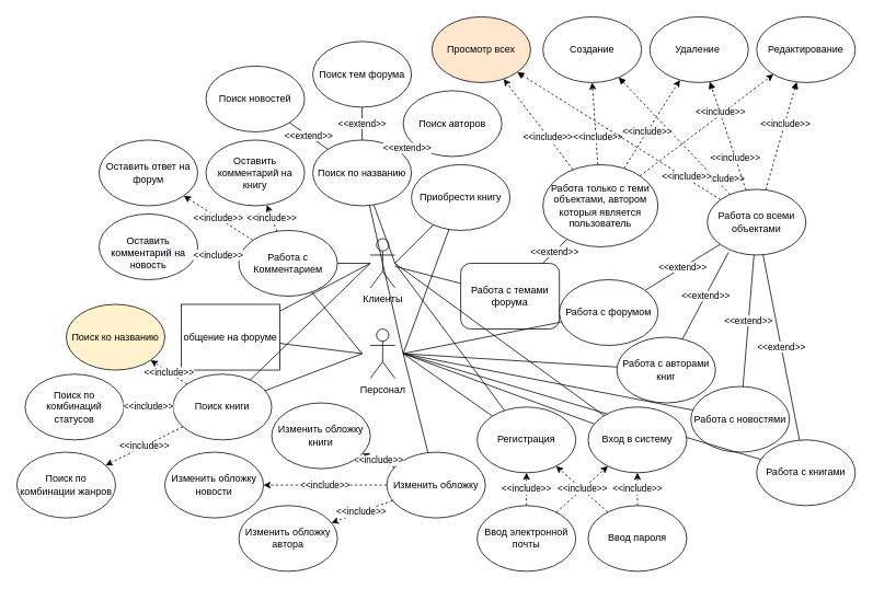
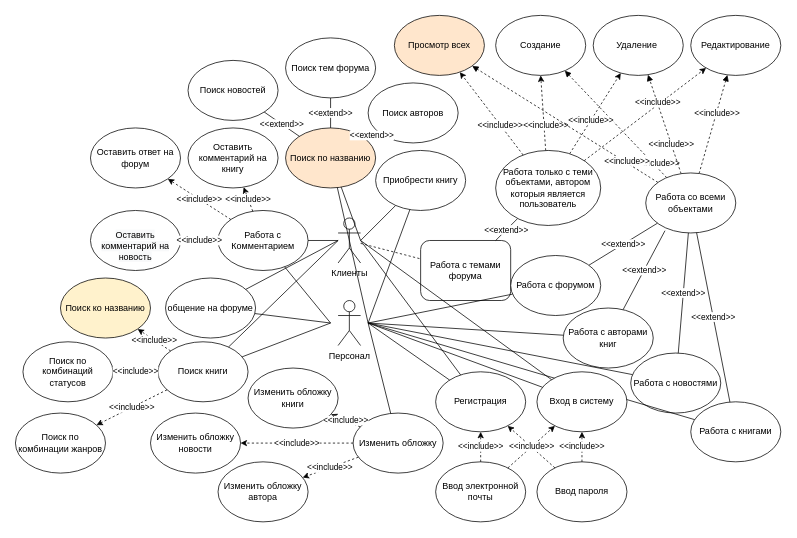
  <mxCell id="0" />
  <mxCell id="1" parent="0" />
  <mxCell id="2" value="Персонал" style="shape=umlActor;verticalLabelPosition=bottom;verticalAlign=top;html=1;outlineConnect=0;" parent="1" vertex="1"><mxGeometry x="450" y="400" width="30" height="60" as="geometry" /></mxCell>
- <mxCell id="3" style="edgeStyle=none;rounded=0;orthogonalLoop=1;jettySize=auto;html=1;endArrow=none;endFill=0;" parent="1" source="4" target="5" edge="1"><mxGeometry relative="1" as="geometry" /></mxCell>
+ <mxCell id="3" style="edgeStyle=none;rounded=0;orthogonalLoop=1;jettySize=auto;html=1;endArrow=none;endFill=0;dashed=1;" parent="1" source="4" target="5" edge="1"><mxGeometry relative="1" as="geometry" /></mxCell>
  <mxCell id="4" value="Клиенты" style="shape=umlActor;verticalLabelPosition=bottom;verticalAlign=top;html=1;outlineConnect=0;" parent="1" vertex="1"><mxGeometry x="450" y="290" width="30" height="60" as="geometry" /></mxCell>
  <mxCell id="5" value="Работа с темами форума" style="whiteSpace=wrap;html=1;rounded=1;" parent="1" vertex="1"><mxGeometry x="560" y="320" width="120" height="80" as="geometry" /></mxCell>
  <mxCell id="6" style="edgeStyle=none;rounded=0;orthogonalLoop=1;jettySize=auto;html=1;dashed=1;entryX=0.5;entryY=1;entryDx=0;entryDy=0;" parent="1" source="28" target="10" edge="1"><mxGeometry relative="1" as="geometry"><mxPoint x="690" y="150" as="sourcePoint" /></mxGeometry></mxCell>
  <mxCell id="7" value="&amp;lt;&amp;lt;include&amp;gt;&amp;gt;" style="edgeLabel;html=1;align=center;verticalAlign=middle;resizable=0;points=[];" parent="6" vertex="1" connectable="0"><mxGeometry x="-0.353" y="-2" relative="1" as="geometry"><mxPoint y="-1" as="offset" /></mxGeometry></mxCell>
  <mxCell id="8" style="edgeStyle=none;rounded=0;orthogonalLoop=1;jettySize=auto;html=1;dashed=1;endArrow=block;endFill=1;" parent="1" source="29" target="10" edge="1"><mxGeometry relative="1" as="geometry"><mxPoint x="830" y="130" as="sourcePoint" /></mxGeometry></mxCell>
  <mxCell id="9" value="&amp;lt;&amp;lt;include&amp;gt;&amp;gt;" style="edgeLabel;html=1;align=center;verticalAlign=middle;resizable=0;points=[];" parent="8" vertex="1" connectable="0"><mxGeometry x="-0.764" y="-4" relative="1" as="geometry"><mxPoint as="offset" /></mxGeometry></mxCell>
  <mxCell id="10" value="Создание" style="ellipse;whiteSpace=wrap;html=1;" parent="1" vertex="1"><mxGeometry x="660" y="20" width="120" height="80" as="geometry" /></mxCell>
  <mxCell id="11" style="edgeStyle=none;rounded=0;orthogonalLoop=1;jettySize=auto;html=1;dashed=1;" parent="1" source="28" target="15" edge="1"><mxGeometry relative="1" as="geometry"><mxPoint x="827" y="150" as="targetPoint" /></mxGeometry></mxCell>
  <mxCell id="12" value="&amp;lt;&amp;lt;include&amp;gt;&amp;gt;" style="edgeLabel;html=1;align=center;verticalAlign=middle;resizable=0;points=[];" parent="11" vertex="1" connectable="0"><mxGeometry x="-0.17" y="1" relative="1" as="geometry"><mxPoint as="offset" /></mxGeometry></mxCell>
  <mxCell id="13" style="edgeStyle=none;rounded=0;orthogonalLoop=1;jettySize=auto;html=1;dashed=1;endArrow=block;endFill=1;" parent="1" source="29" target="15" edge="1"><mxGeometry relative="1" as="geometry"><mxPoint x="910" y="160" as="targetPoint" /></mxGeometry></mxCell>
  <mxCell id="14" value="&amp;lt;&amp;lt;include&amp;gt;&amp;gt;" style="edgeLabel;html=1;align=center;verticalAlign=middle;resizable=0;points=[];" parent="13" vertex="1" connectable="0"><mxGeometry x="-0.396" relative="1" as="geometry"><mxPoint as="offset" /></mxGeometry></mxCell>
  <mxCell id="15" value="Удаление&amp;nbsp;" style="ellipse;whiteSpace=wrap;html=1;" parent="1" vertex="1"><mxGeometry x="790" y="20" width="120" height="80" as="geometry" /></mxCell>
  <mxCell id="16" style="edgeStyle=none;rounded=0;orthogonalLoop=1;jettySize=auto;html=1;dashed=1;" parent="1" source="28" target="20" edge="1"><mxGeometry relative="1" as="geometry"><mxPoint x="910" y="180" as="targetPoint" /></mxGeometry></mxCell>
  <mxCell id="17" value="&amp;lt;&amp;lt;include&amp;gt;&amp;gt;" style="edgeLabel;html=1;align=center;verticalAlign=middle;resizable=0;points=[];" parent="16" vertex="1" connectable="0"><mxGeometry x="0.227" y="3" relative="1" as="geometry"><mxPoint as="offset" /></mxGeometry></mxCell>
  <mxCell id="18" style="edgeStyle=none;rounded=0;orthogonalLoop=1;jettySize=auto;html=1;dashed=1;endArrow=block;endFill=1;" parent="1" source="29" target="20" edge="1"><mxGeometry relative="1" as="geometry"><mxPoint x="1010" y="170" as="targetPoint" /></mxGeometry></mxCell>
  <mxCell id="19" value="&amp;lt;&amp;lt;include&amp;gt;&amp;gt;" style="edgeLabel;html=1;align=center;verticalAlign=middle;resizable=0;points=[];" parent="18" vertex="1" connectable="0"><mxGeometry x="0.234" relative="1" as="geometry"><mxPoint as="offset" /></mxGeometry></mxCell>
  <mxCell id="20" value="Редактирование" style="ellipse;whiteSpace=wrap;html=1;" parent="1" vertex="1"><mxGeometry x="920" y="20" width="120" height="80" as="geometry" /></mxCell>
  <mxCell id="21" style="edgeStyle=none;rounded=0;orthogonalLoop=1;jettySize=auto;html=1;dashed=1;" parent="1" source="28" target="25" edge="1"><mxGeometry relative="1" as="geometry"><mxPoint x="630" y="200" as="targetPoint" /></mxGeometry></mxCell>
  <mxCell id="22" value="&amp;lt;&amp;lt;include&amp;gt;&amp;gt;" style="edgeLabel;html=1;align=center;verticalAlign=middle;resizable=0;points=[];" parent="21" vertex="1" connectable="0"><mxGeometry x="-0.279" y="1" relative="1" as="geometry"><mxPoint as="offset" /></mxGeometry></mxCell>
  <mxCell id="23" style="edgeStyle=none;rounded=0;orthogonalLoop=1;jettySize=auto;html=1;dashed=1;endArrow=block;endFill=1;" parent="1" source="29" target="25" edge="1"><mxGeometry relative="1" as="geometry"><mxPoint x="800" y="180" as="sourcePoint" /><mxPoint x="810" y="220" as="targetPoint" /></mxGeometry></mxCell>
  <mxCell id="24" value="&amp;lt;&amp;lt;include&amp;gt;&amp;gt;" style="edgeLabel;html=1;align=center;verticalAlign=middle;resizable=0;points=[];" parent="23" vertex="1" connectable="0"><mxGeometry x="-0.651" y="-2" relative="1" as="geometry"><mxPoint as="offset" /></mxGeometry></mxCell>
  <mxCell id="25" value="Просмотр всех" style="ellipse;whiteSpace=wrap;html=1;fillColor=#ffe6cc;" parent="1" vertex="1"><mxGeometry x="525" y="20" width="120" height="80" as="geometry" /></mxCell>
- <mxCell id="26" value="Поиск по названию" style="ellipse;whiteSpace=wrap;html=1;" parent="1" vertex="1"><mxGeometry x="380" y="170" width="120" height="80" as="geometry" /></mxCell>
+ <mxCell id="26" value="Поиск по названию" style="ellipse;whiteSpace=wrap;html=1;fillColor=#ffe6cc;" parent="1" vertex="1"><mxGeometry x="380" y="170" width="120" height="80" as="geometry" /></mxCell>
  <mxCell id="27" value="&amp;lt;&amp;lt;extend&amp;gt;&amp;gt;" style="edgeStyle=none;rounded=0;orthogonalLoop=1;jettySize=auto;html=1;endArrow=none;endFill=0;" parent="1" source="28" target="5" edge="1"><mxGeometry relative="1" as="geometry" /></mxCell>
  <mxCell id="28" value="Работа только с теми объектами, автором которыя является пользователь" style="ellipse;whiteSpace=wrap;html=1;" parent="1" vertex="1"><mxGeometry x="660" y="200" width="140" height="100" as="geometry" /></mxCell>
  <mxCell id="29" value="Работа со всеми объектами" style="ellipse;whiteSpace=wrap;html=1;" parent="1" vertex="1"><mxGeometry x="860" y="230" width="120" height="80" as="geometry" /></mxCell>
  <mxCell id="30" value="&amp;lt;&amp;lt;extend&amp;gt;&amp;gt;" style="edgeStyle=none;rounded=0;orthogonalLoop=1;jettySize=auto;html=1;endArrow=none;endFill=0;" parent="1" source="29" target="31" edge="1"><mxGeometry relative="1" as="geometry"><mxPoint x="682.654" y="288.673" as="sourcePoint" /><mxPoint x="830" y="360" as="targetPoint" /></mxGeometry></mxCell>
  <mxCell id="31" value="Работа с форумом" style="ellipse;whiteSpace=wrap;html=1;" parent="1" vertex="1"><mxGeometry x="680" y="340" width="120" height="80" as="geometry" /></mxCell>
  <mxCell id="32" style="edgeStyle=none;rounded=0;orthogonalLoop=1;jettySize=auto;html=1;endArrow=none;endFill=0;" parent="1" target="31" edge="1"><mxGeometry relative="1" as="geometry"><mxPoint x="490" y="430" as="sourcePoint" /><mxPoint x="540" y="330" as="targetPoint" /></mxGeometry></mxCell>
  <mxCell id="33" value="Работа с авторами книг" style="ellipse;whiteSpace=wrap;html=1;" parent="1" vertex="1"><mxGeometry x="750" y="410" width="120" height="80" as="geometry" /></mxCell>
  <mxCell id="34" value="&amp;lt;&amp;lt;extend&amp;gt;&amp;gt;" style="edgeStyle=none;rounded=0;orthogonalLoop=1;jettySize=auto;html=1;endArrow=none;endFill=0;" parent="1" target="33" edge="1"><mxGeometry relative="1" as="geometry"><mxPoint x="885.648" y="306.94" as="sourcePoint" /><mxPoint x="794.229" y="362.971" as="targetPoint" /></mxGeometry></mxCell>
  <mxCell id="35" value="Работа с книгами" style="ellipse;whiteSpace=wrap;html=1;" parent="1" vertex="1"><mxGeometry x="920" y="535" width="120" height="80" as="geometry" /></mxCell>
  <mxCell id="36" value="Работа с новостями" style="ellipse;whiteSpace=wrap;html=1;" parent="1" vertex="1"><mxGeometry x="840" y="470" width="120" height="80" as="geometry" /></mxCell>
  <mxCell id="37" value="&amp;lt;&amp;lt;extend&amp;gt;&amp;gt;" style="edgeStyle=none;rounded=0;orthogonalLoop=1;jettySize=auto;html=1;endArrow=none;endFill=0;" parent="1" source="29" target="36" edge="1"><mxGeometry relative="1" as="geometry"><mxPoint x="895.648" y="316.94" as="sourcePoint" /><mxPoint x="880.584" y="370.627" as="targetPoint" /></mxGeometry></mxCell>
  <mxCell id="38" value="&amp;lt;&amp;lt;extend&amp;gt;&amp;gt;" style="edgeStyle=none;rounded=0;orthogonalLoop=1;jettySize=auto;html=1;endArrow=none;endFill=0;" parent="1" source="29" target="35" edge="1"><mxGeometry relative="1" as="geometry"><mxPoint x="905.648" y="326.94" as="sourcePoint" /><mxPoint x="890.584" y="380.627" as="targetPoint" /></mxGeometry></mxCell>
  <mxCell id="39" style="edgeStyle=none;rounded=0;orthogonalLoop=1;jettySize=auto;html=1;endArrow=none;endFill=0;" parent="1" target="33" edge="1"><mxGeometry relative="1" as="geometry"><mxPoint x="490" y="430" as="sourcePoint" /><mxPoint x="692.53" y="401.494" as="targetPoint" /></mxGeometry></mxCell>
  <mxCell id="40" style="edgeStyle=none;rounded=0;orthogonalLoop=1;jettySize=auto;html=1;endArrow=none;endFill=0;" parent="1" target="36" edge="1"><mxGeometry relative="1" as="geometry"><mxPoint x="490" y="430" as="sourcePoint" /><mxPoint x="702.53" y="411.494" as="targetPoint" /></mxGeometry></mxCell>
  <mxCell id="41" style="edgeStyle=none;rounded=0;orthogonalLoop=1;jettySize=auto;html=1;endArrow=none;endFill=0;" parent="1" target="35" edge="1"><mxGeometry relative="1" as="geometry"><mxPoint x="490" y="430" as="sourcePoint" /><mxPoint x="712.53" y="421.494" as="targetPoint" /></mxGeometry></mxCell>
  <mxCell id="42" value="Работа с Комментарием" style="ellipse;whiteSpace=wrap;html=1;" parent="1" vertex="1"><mxGeometry x="290" y="280" width="120" height="80" as="geometry" /></mxCell>
  <mxCell id="43" value="Оставить комментарий на книгу" style="ellipse;whiteSpace=wrap;html=1;" parent="1" vertex="1"><mxGeometry x="250" y="170" width="120" height="80" as="geometry" /></mxCell>
  <mxCell id="44" style="edgeStyle=none;rounded=0;orthogonalLoop=1;jettySize=auto;html=1;endArrow=none;endFill=0;" parent="1" source="4" target="42" edge="1"><mxGeometry relative="1" as="geometry"><mxPoint x="490" y="330" as="sourcePoint" /><mxPoint x="540" y="330" as="targetPoint" /></mxGeometry></mxCell>
  <mxCell id="45" value="&lt;span&gt;Оставить ответ на форум&lt;/span&gt;" style="ellipse;whiteSpace=wrap;html=1;" parent="1" vertex="1"><mxGeometry x="120" y="170" width="120" height="80" as="geometry" /></mxCell>
- <mxCell id="46" value="&lt;br&gt;&lt;span style=&quot;color: rgb(0 , 0 , 0) ; font-family: &amp;#34;helvetica&amp;#34; ; font-size: 12px ; font-style: normal ; font-weight: 400 ; letter-spacing: normal ; text-align: center ; text-indent: 0px ; text-transform: none ; word-spacing: 0px ; background-color: rgb(248 , 249 , 250) ; display: inline ; float: none&quot;&gt;Оставить комментарий на новость&lt;/span&gt;" style="ellipse;whiteSpace=wrap;html=1;" parent="1" vertex="1"><mxGeometry x="120" y="260" width="120" height="80" as="geometry" /></mxCell>
+ <mxCell id="46" value="&lt;br&gt;&lt;span style=&quot;color: rgb(0 , 0 , 0) ; font-family: &amp;#34;helvetica&amp;#34; ; font-size: 12px ; font-style: normal ; font-weight: 400 ; letter-spacing: normal ; text-align: center ; text-indent: 0px ; text-transform: none ; word-spacing: 0px ; background-color: rgb(248 , 249 , 250) ; display: inline ; float: none&quot;&gt;Оставить комментарий на новость&lt;/span&gt;" style="ellipse;whiteSpace=wrap;html=1;" parent="1" vertex="1"><mxGeometry x="120" y="280" width="120" height="80" as="geometry" /></mxCell>
  <mxCell id="47" value="&amp;lt;&amp;lt;include&amp;gt;&amp;gt;" style="edgeStyle=none;rounded=0;orthogonalLoop=1;jettySize=auto;html=1;dashed=1;" parent="1" source="42" target="43" edge="1"><mxGeometry relative="1" as="geometry"><mxPoint x="502.103" y="98.498" as="sourcePoint" /><mxPoint x="390" y="270" as="targetPoint" /></mxGeometry></mxCell>
  <mxCell id="48" value="&amp;lt;&amp;lt;include&amp;gt;&amp;gt;" style="edgeStyle=none;rounded=0;orthogonalLoop=1;jettySize=auto;html=1;dashed=1;" parent="1" source="42" target="45" edge="1"><mxGeometry relative="1" as="geometry"><mxPoint x="512.103" y="108.498" as="sourcePoint" /><mxPoint x="260" y="292" as="targetPoint" /></mxGeometry></mxCell>
  <mxCell id="49" value="&amp;lt;&amp;lt;include&amp;gt;&amp;gt;" style="edgeStyle=none;rounded=0;orthogonalLoop=1;jettySize=auto;html=1;dashed=1;" parent="1" source="46" target="42" edge="1"><mxGeometry relative="1" as="geometry"><mxPoint x="522.103" y="118.498" as="sourcePoint" /><mxPoint x="709.25" y="245.563" as="targetPoint" /></mxGeometry></mxCell>
  <mxCell id="50" style="edgeStyle=none;rounded=0;orthogonalLoop=1;jettySize=auto;html=1;endArrow=none;endFill=0;" parent="1" target="42" edge="1"><mxGeometry relative="1" as="geometry"><mxPoint x="440" y="430" as="sourcePoint" /><mxPoint x="430" y="340" as="targetPoint" /></mxGeometry></mxCell>
- <mxCell id="51" value="общение на форуме" style="whiteSpace=wrap;html=1;rounded=0;" parent="1" vertex="1"><mxGeometry x="220" y="370" width="120" height="80" as="geometry" /></mxCell>
+ <mxCell id="51" value="общение на форуме" style="ellipse;whiteSpace=wrap;html=1;" parent="1" vertex="1"><mxGeometry x="220" y="370" width="120" height="80" as="geometry" /></mxCell>
  <mxCell id="52" style="edgeStyle=none;rounded=0;orthogonalLoop=1;jettySize=auto;html=1;endArrow=none;endFill=0;" parent="1" target="51" edge="1"><mxGeometry relative="1" as="geometry"><mxPoint x="440" y="430" as="sourcePoint" /><mxPoint x="388.731" y="365.116" as="targetPoint" /></mxGeometry></mxCell>
  <mxCell id="53" style="edgeStyle=none;rounded=0;orthogonalLoop=1;jettySize=auto;html=1;endArrow=none;endFill=0;" parent="1" target="51" edge="1"><mxGeometry relative="1" as="geometry"><mxPoint x="450" y="320" as="sourcePoint" /><mxPoint x="398.731" y="375.116" as="targetPoint" /></mxGeometry></mxCell>
  <mxCell id="54" value="Поиск книги" style="ellipse;whiteSpace=wrap;html=1;" parent="1" vertex="1"><mxGeometry x="210" y="455" width="120" height="80" as="geometry" /></mxCell>
  <mxCell id="55" style="edgeStyle=none;rounded=0;orthogonalLoop=1;jettySize=auto;html=1;endArrow=none;endFill=0;" parent="1" source="54" edge="1"><mxGeometry relative="1" as="geometry"><mxPoint x="470" y="460" as="sourcePoint" /><mxPoint x="450" y="320" as="targetPoint" /></mxGeometry></mxCell>
  <mxCell id="56" style="edgeStyle=none;rounded=0;orthogonalLoop=1;jettySize=auto;html=1;endArrow=none;endFill=0;" parent="1" target="54" edge="1"><mxGeometry relative="1" as="geometry"><mxPoint x="440" y="430" as="sourcePoint" /><mxPoint x="418.731" y="395.116" as="targetPoint" /></mxGeometry></mxCell>
  <mxCell id="57" value="Поиск ко названию" style="ellipse;whiteSpace=wrap;html=1;fillColor=#fff2cc;" parent="1" vertex="1"><mxGeometry x="80" y="370" width="120" height="80" as="geometry" /></mxCell>
  <mxCell id="58" value="Поиск по комбинации жанров" style="ellipse;whiteSpace=wrap;html=1;" parent="1" vertex="1"><mxGeometry x="20" y="550" width="120" height="80" as="geometry" /></mxCell>
  <mxCell id="59" value="Поиск по комбинаций статусов" style="ellipse;whiteSpace=wrap;html=1;" parent="1" vertex="1"><mxGeometry x="30" y="455" width="120" height="80" as="geometry" /></mxCell>
  <mxCell id="60" value="&amp;lt;&amp;lt;include&amp;gt;&amp;gt;" style="edgeStyle=none;rounded=0;orthogonalLoop=1;jettySize=auto;html=1;dashed=1;" parent="1" source="54" target="57" edge="1"><mxGeometry relative="1" as="geometry"><mxPoint x="80" y="220" as="sourcePoint" /><mxPoint x="180" y="480" as="targetPoint" /></mxGeometry></mxCell>
  <mxCell id="61" value="&amp;lt;&amp;lt;include&amp;gt;&amp;gt;" style="edgeStyle=none;rounded=0;orthogonalLoop=1;jettySize=auto;html=1;dashed=1;" parent="1" source="59" target="54" edge="1"><mxGeometry relative="1" as="geometry"><mxPoint x="183.541" y="582.479" as="sourcePoint" /><mxPoint x="246.5" y="542.55" as="targetPoint" /></mxGeometry></mxCell>
  <mxCell id="62" style="edgeStyle=none;rounded=0;orthogonalLoop=1;jettySize=auto;html=1;endArrow=none;endFill=0;" parent="1" target="26" edge="1"><mxGeometry relative="1" as="geometry"><mxPoint x="490" y="430" as="sourcePoint" /><mxPoint x="332.047" y="485.1" as="targetPoint" /></mxGeometry></mxCell>
  <mxCell id="63" style="edgeStyle=none;rounded=0;orthogonalLoop=1;jettySize=auto;html=1;endArrow=none;endFill=0;" parent="1" target="26" edge="1"><mxGeometry relative="1" as="geometry"><mxPoint x="480" y="320" as="sourcePoint" /><mxPoint x="342.047" y="495.1" as="targetPoint" /></mxGeometry></mxCell>
  <mxCell id="64" value="Поиск новостей" style="ellipse;whiteSpace=wrap;html=1;" parent="1" vertex="1"><mxGeometry x="250" y="80" width="120" height="80" as="geometry" /></mxCell>
  <mxCell id="65" value="Поиск авторов" style="ellipse;whiteSpace=wrap;html=1;" parent="1" vertex="1"><mxGeometry x="490" y="110" width="120" height="80" as="geometry" /></mxCell>
  <mxCell id="66" value="Поиск тем форума" style="ellipse;whiteSpace=wrap;html=1;" parent="1" vertex="1"><mxGeometry x="380" y="50" width="120" height="80" as="geometry" /></mxCell>
  <mxCell id="67" value="&amp;lt;&amp;lt;extend&amp;gt;&amp;gt;" style="edgeStyle=none;rounded=0;orthogonalLoop=1;jettySize=auto;html=1;endArrow=none;endFill=0;" parent="1" source="64" target="26" edge="1"><mxGeometry relative="1" as="geometry"><mxPoint x="885.648" y="306.94" as="sourcePoint" /><mxPoint x="794.229" y="362.971" as="targetPoint" /></mxGeometry></mxCell>
  <mxCell id="68" value="&amp;lt;&amp;lt;extend&amp;gt;&amp;gt;" style="edgeStyle=none;rounded=0;orthogonalLoop=1;jettySize=auto;html=1;endArrow=none;endFill=0;" parent="1" source="66" target="26" edge="1"><mxGeometry relative="1" as="geometry"><mxPoint x="386.462" y="5.9" as="sourcePoint" /><mxPoint x="503.48" y="164.12" as="targetPoint" /></mxGeometry></mxCell>
  <mxCell id="69" value="&amp;lt;&amp;lt;extend&amp;gt;&amp;gt;" style="edgeStyle=none;rounded=0;orthogonalLoop=1;jettySize=auto;html=1;endArrow=none;endFill=0;" parent="1" source="65" target="26" edge="1"><mxGeometry relative="1" as="geometry"><mxPoint x="396.462" y="15.9" as="sourcePoint" /><mxPoint x="513.48" y="174.12" as="targetPoint" /></mxGeometry></mxCell>
  <mxCell id="70" value="Регистрация" style="ellipse;whiteSpace=wrap;html=1;" parent="1" vertex="1"><mxGeometry x="580" y="495" width="120" height="80" as="geometry" /></mxCell>
  <mxCell id="71" style="edgeStyle=none;rounded=0;orthogonalLoop=1;jettySize=auto;html=1;endArrow=none;endFill=0;" parent="1" target="70" edge="1"><mxGeometry relative="1" as="geometry"><mxPoint x="490" y="430" as="sourcePoint" /><mxPoint x="692.53" y="401.494" as="targetPoint" /></mxGeometry></mxCell>
  <mxCell id="72" style="edgeStyle=none;rounded=0;orthogonalLoop=1;jettySize=auto;html=1;endArrow=none;endFill=0;" parent="1" target="70" edge="1"><mxGeometry relative="1" as="geometry"><mxPoint x="480" y="320" as="sourcePoint" /><mxPoint x="702.53" y="411.494" as="targetPoint" /></mxGeometry></mxCell>
  <mxCell id="73" value="Вход в систему" style="ellipse;whiteSpace=wrap;html=1;" parent="1" vertex="1"><mxGeometry x="715" y="495" width="120" height="80" as="geometry" /></mxCell>
  <mxCell id="74" style="edgeStyle=none;rounded=0;orthogonalLoop=1;jettySize=auto;html=1;endArrow=none;endFill=0;" parent="1" target="73" edge="1"><mxGeometry relative="1" as="geometry"><mxPoint x="490" y="430" as="sourcePoint" /><mxPoint x="552.828" y="509.337" as="targetPoint" /></mxGeometry></mxCell>
  <mxCell id="75" style="edgeStyle=none;rounded=0;orthogonalLoop=1;jettySize=auto;html=1;endArrow=none;endFill=0;" parent="1" target="73" edge="1"><mxGeometry relative="1" as="geometry"><mxPoint x="480" y="320" as="sourcePoint" /><mxPoint x="562.828" y="519.337" as="targetPoint" /></mxGeometry></mxCell>
  <mxCell id="76" value="Ввод электронной почты" style="ellipse;whiteSpace=wrap;html=1;" parent="1" vertex="1"><mxGeometry x="580" y="615" width="120" height="80" as="geometry" /></mxCell>
  <mxCell id="77" value="Ввод пароля" style="ellipse;whiteSpace=wrap;html=1;" parent="1" vertex="1"><mxGeometry x="715" y="615" width="120" height="80" as="geometry" /></mxCell>
  <mxCell id="78" value="&amp;lt;&amp;lt;include&amp;gt;&amp;gt;" style="edgeStyle=none;rounded=0;orthogonalLoop=1;jettySize=auto;html=1;dashed=1;" parent="1" source="76" target="70" edge="1"><mxGeometry relative="1" as="geometry"><mxPoint x="358.379" y="690.015" as="sourcePoint" /><mxPoint x="650" y="454.419" as="targetPoint" /></mxGeometry></mxCell>
  <mxCell id="79" value="&amp;lt;&amp;lt;include&amp;gt;&amp;gt;" style="edgeStyle=none;rounded=0;orthogonalLoop=1;jettySize=auto;html=1;dashed=1;" parent="1" source="77" target="70" edge="1"><mxGeometry relative="1" as="geometry"><mxPoint x="368.379" y="700.015" as="sourcePoint" /><mxPoint x="750" y="610" as="targetPoint" /></mxGeometry></mxCell>
  <mxCell id="80" value="&amp;lt;&amp;lt;include&amp;gt;&amp;gt;" style="edgeStyle=none;rounded=0;orthogonalLoop=1;jettySize=auto;html=1;dashed=1;" parent="1" source="77" target="73" edge="1"><mxGeometry relative="1" as="geometry"><mxPoint x="676.62" y="580.848" as="sourcePoint" /><mxPoint x="820" y="600" as="targetPoint" /></mxGeometry></mxCell>
  <mxCell id="81" value="&amp;lt;&amp;lt;include&amp;gt;&amp;gt;" style="edgeStyle=none;rounded=0;orthogonalLoop=1;jettySize=auto;html=1;dashed=1;" parent="1" source="76" target="73" edge="1"><mxGeometry relative="1" as="geometry"><mxPoint x="686.62" y="590.848" as="sourcePoint" /><mxPoint x="610" y="610" as="targetPoint" /></mxGeometry></mxCell>
  <mxCell id="82" value="Изменить обложку" style="ellipse;whiteSpace=wrap;html=1;" parent="1" vertex="1"><mxGeometry x="470" y="550" width="120" height="80" as="geometry" /></mxCell>
  <mxCell id="83" value="Изменить обложку книги" style="ellipse;whiteSpace=wrap;html=1;" parent="1" vertex="1"><mxGeometry y="490" width="120" height="80" as="geometry" x="330" /></mxCell>
  <mxCell id="84" value="&lt;span&gt;Изменить обложку новости&lt;/span&gt;" style="ellipse;whiteSpace=wrap;html=1;" parent="1" vertex="1"><mxGeometry x="200" y="550" width="120" height="80" as="geometry" /></mxCell>
  <mxCell id="85" value="&lt;span&gt;Изменить обложку автора&lt;/span&gt;" style="ellipse;whiteSpace=wrap;html=1;" parent="1" vertex="1"><mxGeometry x="290" y="615" width="120" height="80" as="geometry" /></mxCell>
  <mxCell id="86" style="edgeStyle=none;rounded=0;orthogonalLoop=1;jettySize=auto;html=1;endArrow=none;endFill=0;" parent="1" target="82" edge="1"><mxGeometry relative="1" as="geometry"><mxPoint x="490" y="430" as="sourcePoint" /><mxPoint x="608.621" y="516.034" as="targetPoint" /></mxGeometry></mxCell>
  <mxCell id="87" value="&amp;lt;&amp;lt;include&amp;gt;&amp;gt;" style="edgeStyle=none;rounded=0;orthogonalLoop=1;jettySize=auto;html=1;dashed=1;" parent="1" source="82" target="84" edge="1"><mxGeometry relative="1" as="geometry"><mxPoint x="272.804" y="600.044" as="sourcePoint" /><mxPoint x="400" y="610" as="targetPoint" /></mxGeometry></mxCell>
  <mxCell id="88" value="&amp;lt;&amp;lt;include&amp;gt;&amp;gt;" style="edgeStyle=none;rounded=0;orthogonalLoop=1;jettySize=auto;html=1;dashed=1;" parent="1" source="82" target="83" edge="1"><mxGeometry relative="1" as="geometry"><mxPoint x="282.804" y="610.044" as="sourcePoint" /><mxPoint x="480" y="530" as="targetPoint" /></mxGeometry></mxCell>
  <mxCell id="89" value="&amp;lt;&amp;lt;include&amp;gt;&amp;gt;" style="edgeStyle=none;rounded=0;orthogonalLoop=1;jettySize=auto;html=1;dashed=1;" parent="1" source="82" target="85" edge="1"><mxGeometry relative="1" as="geometry"><mxPoint x="477" y="655" as="sourcePoint" /><mxPoint x="297.041" y="564.951" as="targetPoint" /></mxGeometry></mxCell>
  <mxCell id="90" value="Приобрести книгу" style="ellipse;whiteSpace=wrap;html=1;" parent="1" vertex="1"><mxGeometry x="500" y="200" width="120" height="80" as="geometry" /></mxCell>
  <mxCell id="91" style="edgeStyle=none;rounded=0;orthogonalLoop=1;jettySize=auto;html=1;endArrow=none;endFill=0;" parent="1" target="90" edge="1"><mxGeometry relative="1" as="geometry"><mxPoint x="480" y="320" as="sourcePoint" /><mxPoint x="574.046" y="355.56" as="targetPoint" /></mxGeometry></mxCell>
  <mxCell id="92" style="edgeStyle=none;rounded=0;orthogonalLoop=1;jettySize=auto;html=1;endArrow=none;endFill=0;" parent="1" target="90" edge="1"><mxGeometry relative="1" as="geometry"><mxPoint x="490" y="430" as="sourcePoint" /><mxPoint x="584.046" y="365.56" as="targetPoint" /></mxGeometry></mxCell>
  <mxCell id="93" value="&amp;lt;&amp;lt;include&amp;gt;&amp;gt;" style="edgeStyle=none;rounded=0;orthogonalLoop=1;jettySize=auto;html=1;dashed=1;" edge="1" parent="1" source="54" target="58"><mxGeometry relative="1" as="geometry"><mxPoint x="180" y="590" as="sourcePoint" /><mxPoint x="232" y="529" as="targetPoint" /></mxGeometry></mxCell>
